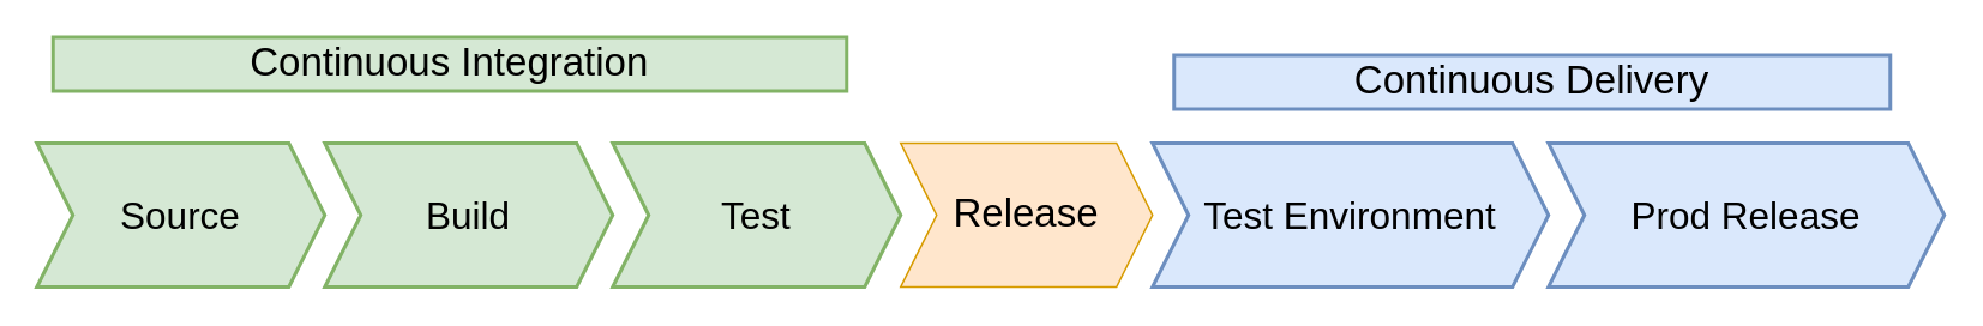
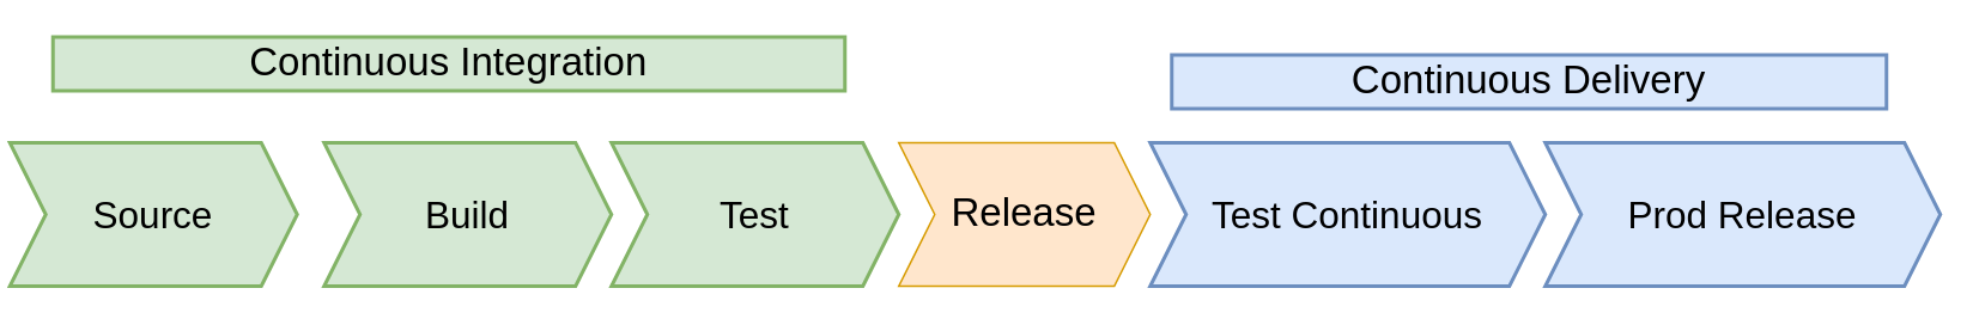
  <mxCell id="0" />
  <mxCell id="1" parent="0" />
- <mxCell id="2" value="Source" style="shape=step;perimeter=stepPerimeter;whiteSpace=wrap;html=1;fixedSize=1;fontSize=21;strokeWidth=2;fillColor=#d5e8d4;strokeColor=#82b366;" vertex="1" parent="1"><mxGeometry x="20" y="79" width="160" height="80" as="geometry" /></mxCell>
+ <mxCell id="2" value="Source" style="shape=step;perimeter=stepPerimeter;whiteSpace=wrap;html=1;fixedSize=1;fontSize=21;strokeWidth=2;fillColor=#d5e8d4;strokeColor=#82b366;" vertex="1" parent="1"><mxGeometry x="5" y="79" width="160" height="80" as="geometry" /></mxCell>
  <mxCell id="3" value="Test" style="shape=step;perimeter=stepPerimeter;whiteSpace=wrap;html=1;fixedSize=1;fontSize=21;strokeWidth=2;fillColor=#d5e8d4;strokeColor=#82b366;" vertex="1" parent="1"><mxGeometry x="340" y="79" width="160" height="80" as="geometry" /></mxCell>
  <mxCell id="4" value="Build" style="shape=step;perimeter=stepPerimeter;whiteSpace=wrap;html=1;fixedSize=1;fontSize=21;strokeWidth=2;fillColor=#d5e8d4;strokeColor=#82b366;" vertex="1" parent="1"><mxGeometry x="180" y="79" width="160" height="80" as="geometry" /></mxCell>
- <mxCell id="5" value="Test Environment" style="shape=step;perimeter=stepPerimeter;whiteSpace=wrap;html=1;fixedSize=1;fontSize=21;strokeWidth=2;fillColor=#dae8fc;strokeColor=#6c8ebf;" vertex="1" parent="1"><mxGeometry x="640" y="79" width="220" height="80" as="geometry" /></mxCell>
+ <mxCell id="5" value="Test Continuous" style="shape=step;perimeter=stepPerimeter;whiteSpace=wrap;html=1;fixedSize=1;fontSize=21;strokeWidth=2;fillColor=#dae8fc;strokeColor=#6c8ebf;" vertex="1" parent="1"><mxGeometry x="640" y="79" width="220" height="80" as="geometry" /></mxCell>
  <mxCell id="6" value="Prod Release" style="shape=step;perimeter=stepPerimeter;whiteSpace=wrap;html=1;fixedSize=1;fontSize=21;strokeWidth=2;fillColor=#dae8fc;strokeColor=#6c8ebf;" vertex="1" parent="1"><mxGeometry x="860" y="79" width="220" height="80" as="geometry" /></mxCell>
  <mxCell id="7" value="Continuous Integration" style="rounded=0;whiteSpace=wrap;html=1;strokeWidth=2;fontSize=22;fillColor=#d5e8d4;strokeColor=#82b366;" vertex="1" parent="1"><mxGeometry x="29" y="20" width="441" height="30" as="geometry" /></mxCell>
  <mxCell id="8" value="Continuous Delivery" style="rounded=0;whiteSpace=wrap;html=1;strokeWidth=2;fontSize=22;fillColor=#dae8fc;strokeColor=#6c8ebf;" vertex="1" parent="1"><mxGeometry x="652" y="30" width="398" height="30" as="geometry" /></mxCell>
  <mxCell id="9" value="&lt;font style=&quot;font-size: 22px;&quot;&gt;Release&lt;/font&gt;" style="shape=step;perimeter=stepPerimeter;whiteSpace=wrap;html=1;fixedSize=1;fillColor=#ffe6cc;strokeColor=#d79b00;" vertex="1" parent="1"><mxGeometry x="500" y="79" width="140" height="80" as="geometry" /></mxCell>
